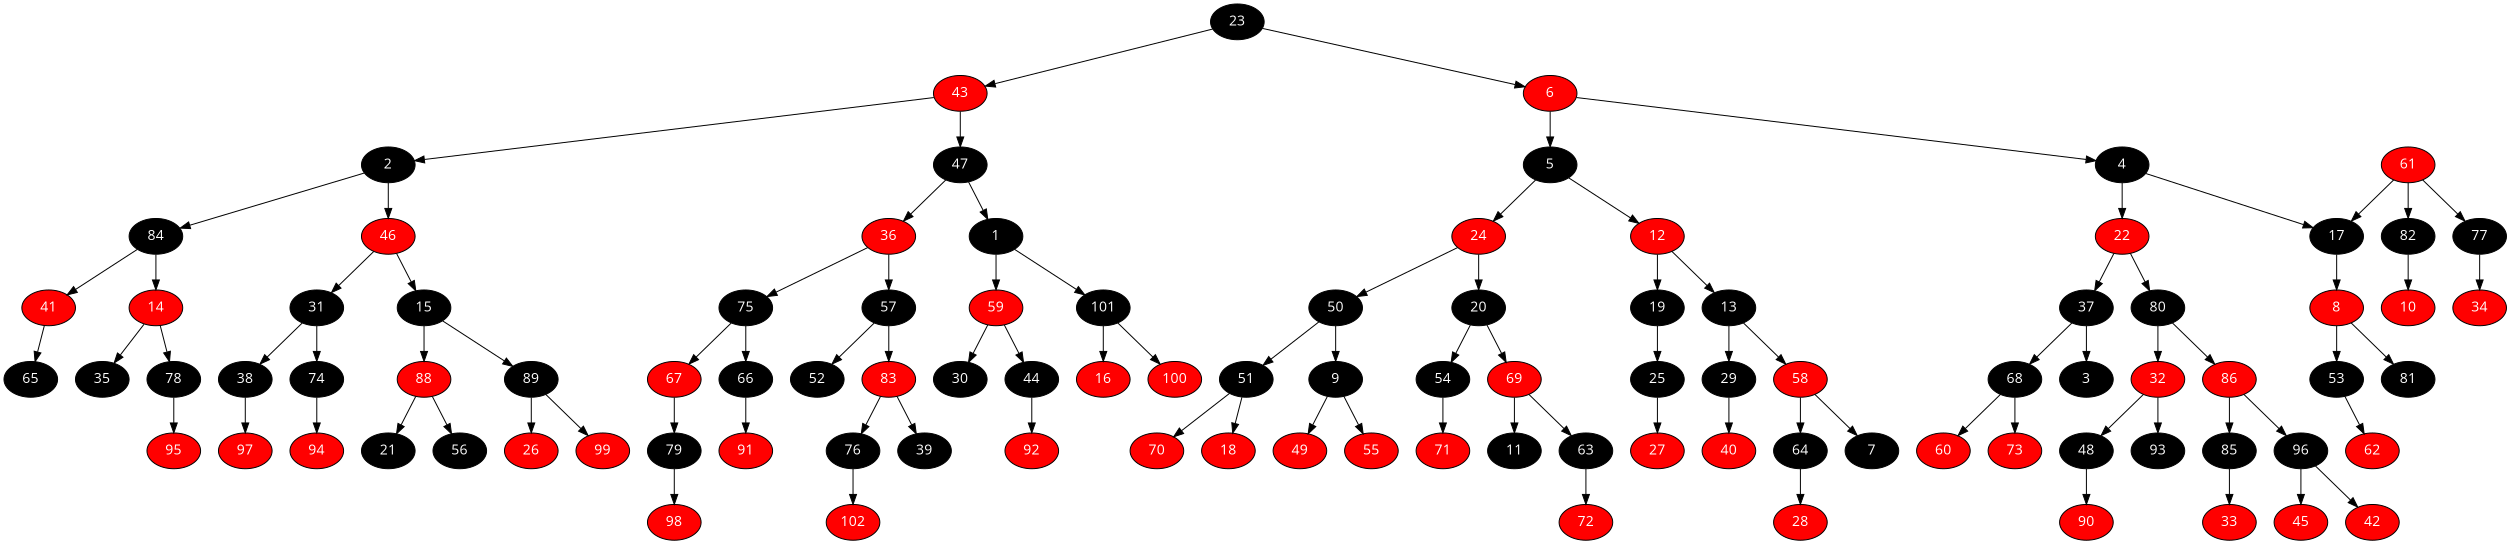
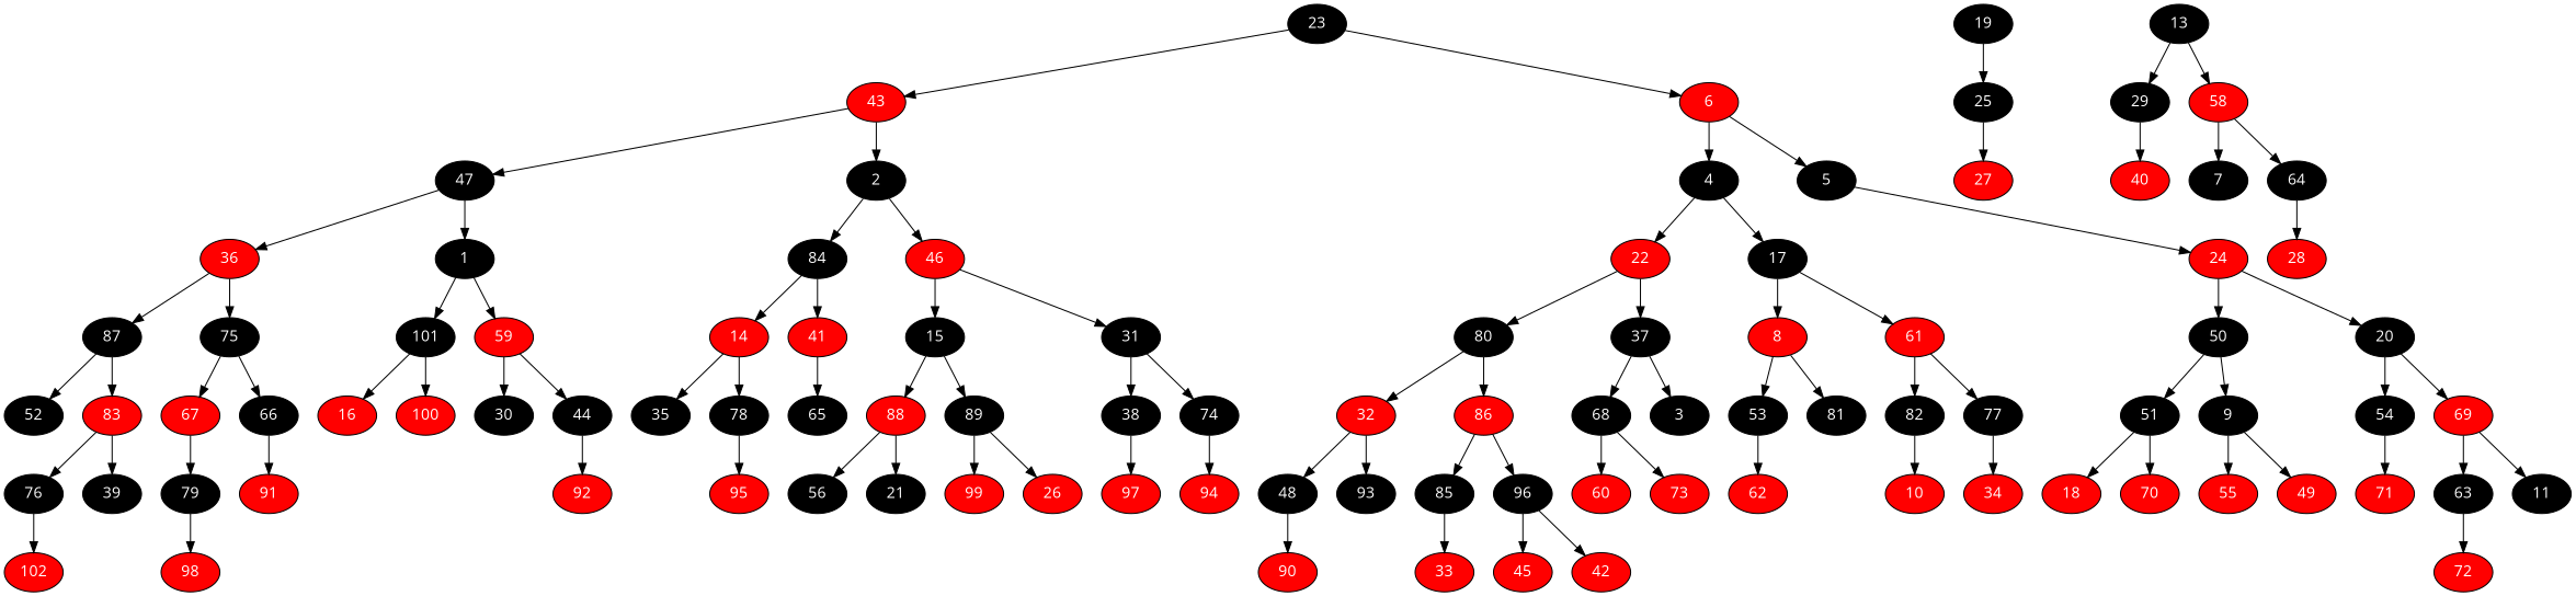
  digraph {
    fontname="Open Sans"
    node [fillcolor=" black" fontcolor=" white" fontname="Open Sans" style=filled]
    edge [color=black fontname="Open Sans"]
    23
    43 [fillcolor=" red"]
    47
    36 [fillcolor=" red"]
-   57
+   57 [label=87]
    52
    83 [fillcolor=" red"]
    76
    102 [fillcolor=" red"]
    39
    75
    67 [fillcolor=" red"]
    79
    98 [fillcolor=" red"]
    66
    91 [fillcolor=" red"]
    1
    101
    16 [fillcolor=" red"]
    100 [fillcolor=" red"]
    59 [fillcolor=" red"]
    30
    44
    92 [fillcolor=" red"]
    2
    84
    14 [fillcolor=" red"]
    35
    78
    95 [fillcolor=" red"]
    41 [fillcolor=" red"]
    65
    46 [fillcolor=" red"]
    15
    88 [fillcolor=" red"]
    56
    21
    89
    99 [fillcolor=" red"]
    26 [fillcolor=" red"]
    31
    38
    97 [fillcolor=" red"]
    74
    94 [fillcolor=" red"]
    6 [fillcolor=" red"]
    4
    22 [fillcolor=" red"]
    80
    32 [fillcolor=" red"]
    48
    90 [fillcolor=" red"]
    93
    86 [fillcolor=" red"]
    85
    33 [fillcolor=" red"]
    96
    45 [fillcolor=" red"]
    42 [fillcolor=" red"]
    37
    68
    60 [fillcolor=" red"]
    73 [fillcolor=" red"]
    3
    17
    8 [fillcolor=" red"]
    53
    62 [fillcolor=" red"]
    81
    61 [fillcolor=" red"]
    82
    10 [fillcolor=" red"]
    77
    34 [fillcolor=" red"]
    5
    24 [fillcolor=" red"]
    50
    51
    18 [fillcolor=" red"]
    70 [fillcolor=" red"]
    9
    55 [fillcolor=" red"]
    49 [fillcolor=" red"]
    20
    54
    71 [fillcolor=" red"]
    69 [fillcolor=" red"]
    63
    72 [fillcolor=" red"]
    11
-   12 [fillcolor=" red"]
    19
    25
    27 [fillcolor=" red"]
    13
    29
    40 [fillcolor=" red"]
    58 [fillcolor=" red"]
    7
    64
    28 [fillcolor=" red"]
    subgraph sub_1 {
      23
      43
      47
      36
      57
      52
      83
      76
      102
      39
      75
      67
      79
      98
      66
      91
      1
      101
      16
      100
      59
      30
      44
      92
      2
      84
      14
      35
      78
      95
      41
      65
      46
      15
      88
      56
      21
      89
      99
      26
      31
      38
      97
      74
      94
      6
      4
      22
      80
      32
      48
      90
      93
      86
      85
      33
      96
      45
      42
      37
      68
      60
      73
      3
      17
      8
      53
      62
      81
      61
      82
      10
      77
      34
      5
      24
      50
      51
      18
      70
      9
      55
      49
      20
      54
      71
      69
      63
      72
      11
-     12
      19
      25
      27
      13
      29
      40
      58
      7
      64
      28
    }
    23 -> 43
    23 -> 6
    43 -> 47
    43 -> 2
    47 -> 36
    47 -> 1
    36 -> 57
    36 -> 75
    57 -> 52
    57 -> 83
    83 -> 76
    83 -> 39
    76 -> 102
    75 -> 67
    75 -> 66
    67 -> 79
    79 -> 98
    66 -> 91
    1 -> 101
    1 -> 59
    101 -> 16
    101 -> 100
    59 -> 30
    59 -> 44
    44 -> 92
    2 -> 84
    2 -> 46
    84 -> 14
    84 -> 41
    14 -> 35
    14 -> 78
    78 -> 95
    41 -> 65
    46 -> 15
    46 -> 31
    15 -> 88
    15 -> 89
    88 -> 56
    88 -> 21
    89 -> 99
    89 -> 26
    31 -> 38
    31 -> 74
    38 -> 97
    74 -> 94
    6 -> 4
    6 -> 5
    4 -> 22
    4 -> 17
    22 -> 80
    22 -> 37
    80 -> 32
    80 -> 86
    32 -> 48
    32 -> 93
    48 -> 90
    86 -> 85
    86 -> 96
    85 -> 33
    96 -> 45
    96 -> 42
    37 -> 68
    37 -> 3
    68 -> 60
    68 -> 73
    17 -> 8
-   61 -> 17
+   17 -> 61
    8 -> 53
    8 -> 81
    53 -> 62
    61 -> 82
    61 -> 77
    82 -> 10
    77 -> 34
    5 -> 24
-   5 -> 12
    24 -> 50
    24 -> 20
    50 -> 51
    50 -> 9
    51 -> 18
    51 -> 70
    9 -> 55
    9 -> 49
    20 -> 54
    20 -> 69
    54 -> 71
    69 -> 63
    69 -> 11
    63 -> 72
-   12 -> 19
-   12 -> 13
    19 -> 25
    25 -> 27
    13 -> 29
    13 -> 58
    29 -> 40
    58 -> 7
    58 -> 64
    64 -> 28
  }
